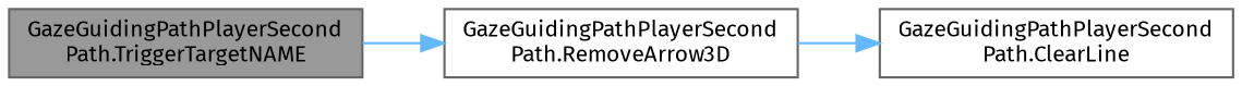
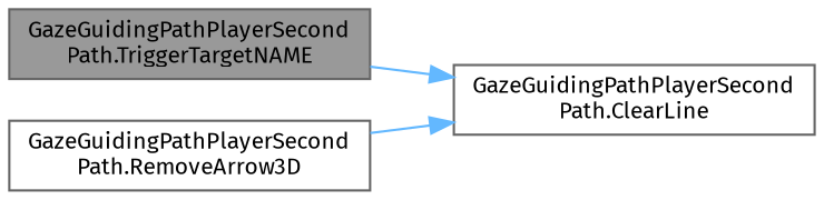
  digraph {
    fontname="Fira Sans"
    rankdir=LR
    node [color=grey40 fillcolor=white fontname="Fira Sans" fontsize=10 shape=box style=filled]
    edge [color=steelblue1 fontname="Fira Sans" fontsize=10 labelfontname=Helvetica labelfontsize=10 style=solid]
    n1 [color=gray40 fillcolor=grey60 fontcolor=black height=0.2 label="GazeGuidingPathPlayerSecond\lPath.TriggerTargetNAME" width=0.4]
    n2 [height=0.2 label="GazeGuidingPathPlayerSecond\lPath.ClearLine" width=0.4]
    n3 [height=0.2 label="GazeGuidingPathPlayerSecond\lPath.RemoveArrow3D" width=0.4]
-   n1 -> n3
+   n1 -> n2
    n3 -> n2
  }
